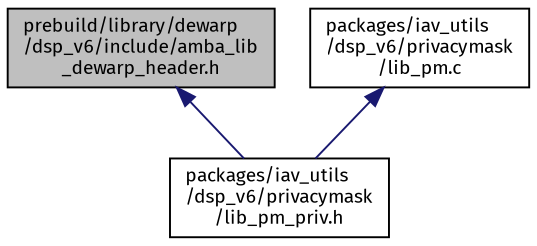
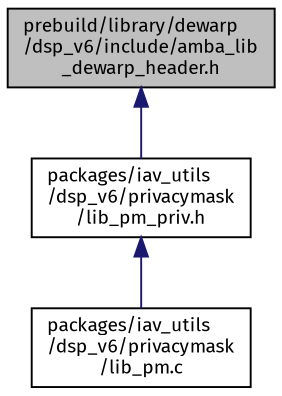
  digraph {
    fontname="Fira Sans"
    node [color=black fontname="Fira Sans" fontsize=10 shape=record]
    edge [color=midnightblue dir=back fontname="Fira Sans" fontsize=10 labelfontname=Helvetica labelfontsize=10 style=solid]
    n1 [fillcolor=grey75 fontcolor=black height=0.2 label="prebuild/library/dewarp\l/dsp_v6/include/amba_lib\l_dewarp_header.h" style=filled width=0.4]
    n2 [height=0.2 label="packages/iav_utils\l/dsp_v6/privacymask\l/lib_pm_priv.h" width=0.4]
    n3 [height=0.2 label="packages/iav_utils\l/dsp_v6/privacymask\l/lib_pm.c" width=0.4]
    n1 -> n2
-   n3 -> n2
+   n2 -> n3
  }
